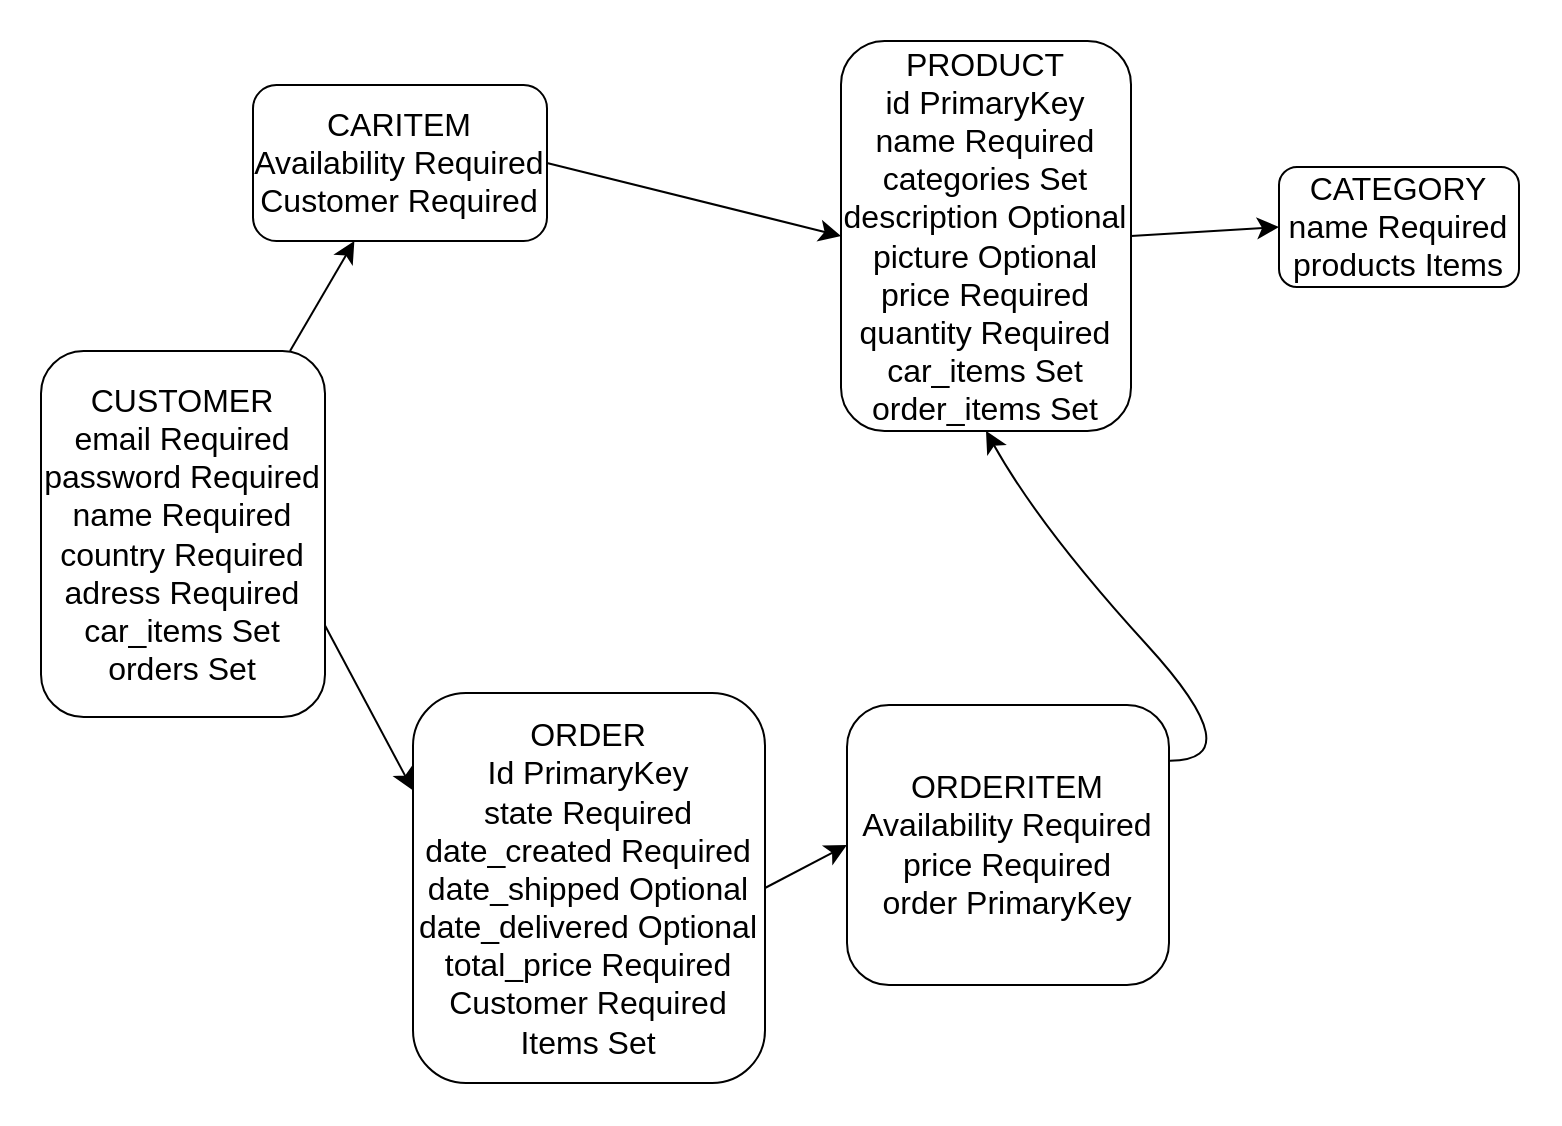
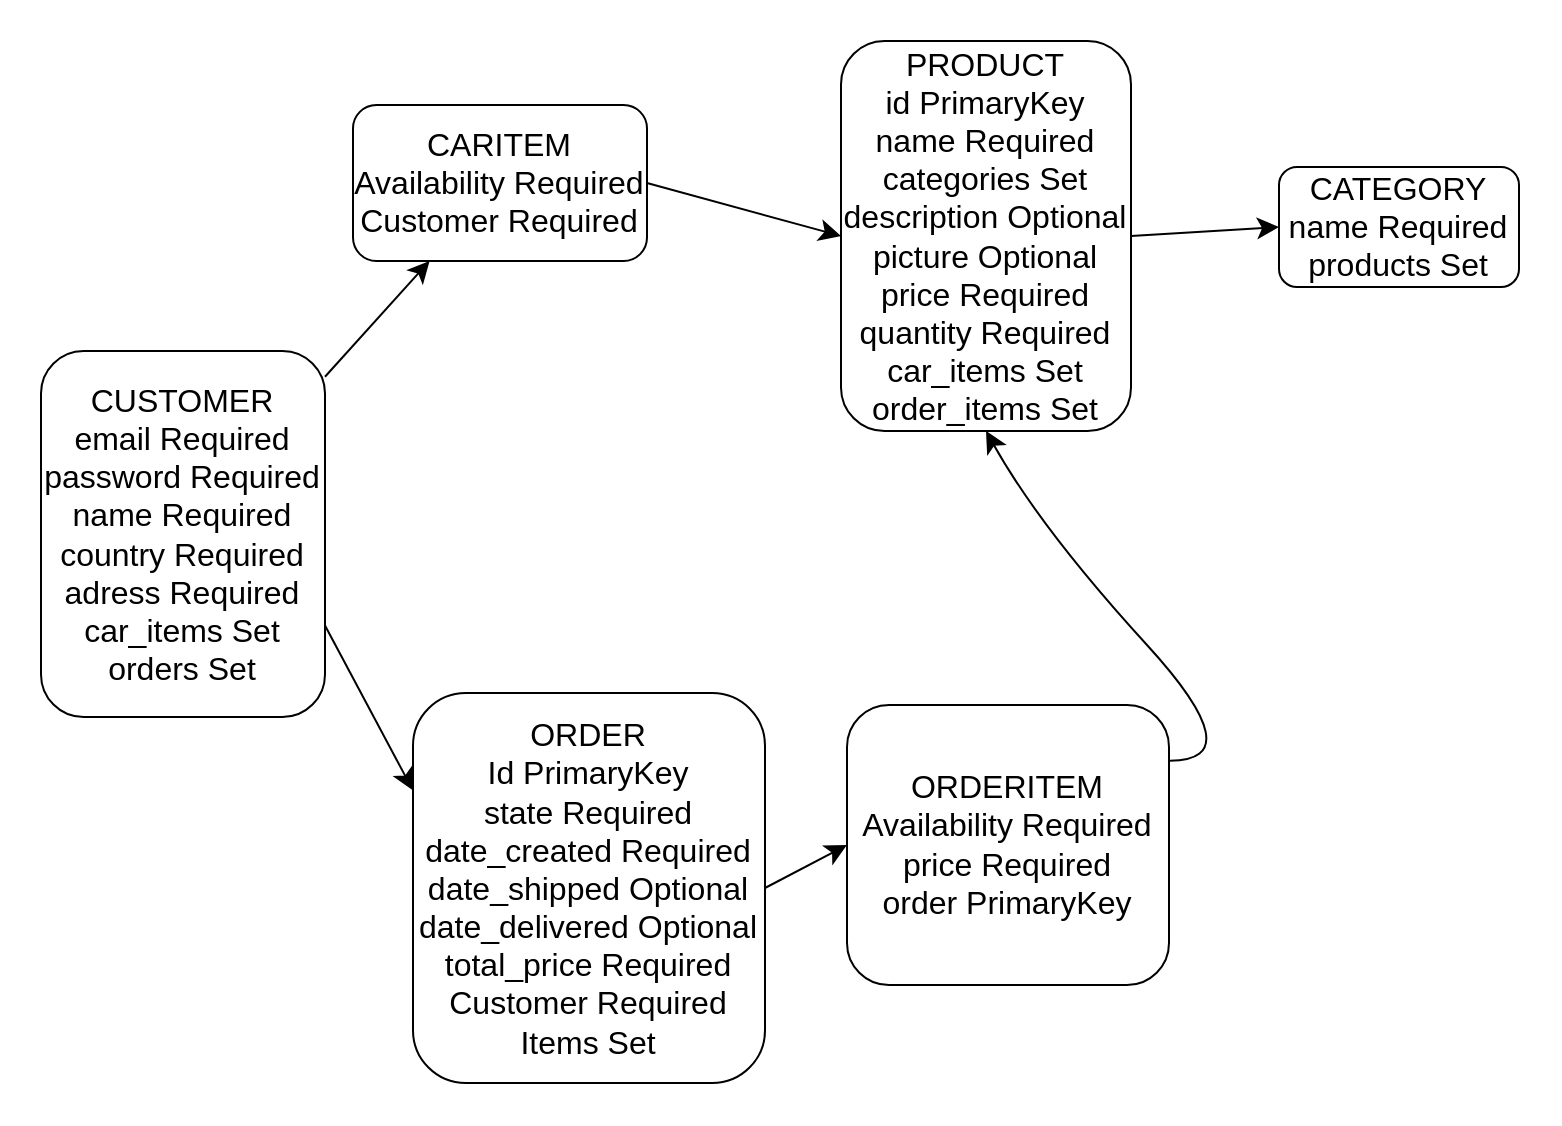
  <mxCell id="0" />
  <mxCell id="1" parent="0" />
  <mxCell id="2" style="edgeStyle=none;curved=1;rounded=0;orthogonalLoop=1;jettySize=auto;html=1;fontSize=12;startSize=8;endSize=8;" edge="1" parent="1" source="4" target="6"><mxGeometry relative="1" as="geometry" /></mxCell>
  <mxCell id="3" style="edgeStyle=none;curved=1;rounded=0;orthogonalLoop=1;jettySize=auto;html=1;exitX=1;exitY=0.75;exitDx=0;exitDy=0;entryX=0;entryY=0.25;entryDx=0;entryDy=0;fontSize=12;startSize=8;endSize=8;" edge="1" parent="1" source="4" target="8"><mxGeometry relative="1" as="geometry" /></mxCell>
  <mxCell id="4" value="CUSTOMER&lt;br&gt;email Required&lt;br&gt;password Required&lt;br&gt;name Required&lt;br&gt;country Required&lt;br&gt;adress Required&lt;br&gt;car_items Set&lt;br&gt;orders Set" style="rounded=1;whiteSpace=wrap;html=1;fontSize=16;" vertex="1" parent="1"><mxGeometry x="20" y="175" width="142" height="183" as="geometry" /></mxCell>
  <mxCell id="5" style="edgeStyle=none;curved=1;rounded=0;orthogonalLoop=1;jettySize=auto;html=1;exitX=1;exitY=0.5;exitDx=0;exitDy=0;entryX=0;entryY=0.5;entryDx=0;entryDy=0;fontSize=12;startSize=8;endSize=8;" edge="1" parent="1" source="6" target="11"><mxGeometry relative="1" as="geometry" /></mxCell>
- <mxCell id="6" value="CARITEM&lt;br&gt;Availability Required&lt;br&gt;Customer Required" style="rounded=1;whiteSpace=wrap;html=1;fontSize=16;" vertex="1" parent="1"><mxGeometry x="126" y="42" width="147" height="78" as="geometry" /></mxCell>
+ <mxCell id="6" value="CARITEM&lt;br&gt;Availability Required&lt;br&gt;Customer Required" style="rounded=1;whiteSpace=wrap;html=1;fontSize=16;" vertex="1" parent="1"><mxGeometry x="176" y="52" width="147" height="78" as="geometry" /></mxCell>
  <mxCell id="7" style="edgeStyle=none;curved=1;rounded=0;orthogonalLoop=1;jettySize=auto;html=1;exitX=1;exitY=0.5;exitDx=0;exitDy=0;entryX=0;entryY=0.5;entryDx=0;entryDy=0;fontSize=12;startSize=8;endSize=8;" edge="1" parent="1" source="8" target="9"><mxGeometry relative="1" as="geometry" /></mxCell>
  <mxCell id="8" value="ORDER&lt;br&gt;Id PrimaryKey&lt;br&gt;state Required&lt;br&gt;date_created Required&lt;br&gt;date_shipped Optional&lt;br&gt;date_delivered Optional&lt;br&gt;total_price Required&lt;br&gt;Customer Required&lt;br&gt;Items Set" style="rounded=1;whiteSpace=wrap;html=1;fontSize=16;" vertex="1" parent="1"><mxGeometry x="206" y="346" width="176" height="195" as="geometry" /></mxCell>
  <mxCell id="9" value="ORDERITEM&lt;br&gt;Availability Required&lt;br&gt;price Required&lt;br&gt;order PrimaryKey" style="rounded=1;whiteSpace=wrap;html=1;fontSize=16;" vertex="1" parent="1"><mxGeometry x="423" y="352" width="161" height="140" as="geometry" /></mxCell>
  <mxCell id="10" style="edgeStyle=none;curved=1;rounded=0;orthogonalLoop=1;jettySize=auto;html=1;exitX=1;exitY=0.5;exitDx=0;exitDy=0;entryX=0;entryY=0.5;entryDx=0;entryDy=0;fontSize=12;startSize=8;endSize=8;" edge="1" parent="1" source="11" target="13"><mxGeometry relative="1" as="geometry" /></mxCell>
  <mxCell id="11" value="PRODUCT&lt;br&gt;id PrimaryKey&lt;br&gt;name Required&lt;br&gt;categories Set&lt;br&gt;description Optional&lt;br&gt;picture Optional&lt;br&gt;price Required&lt;br&gt;quantity Required&lt;br&gt;car_items Set&lt;br&gt;order_items Set" style="rounded=1;whiteSpace=wrap;html=1;fontSize=16;" vertex="1" parent="1"><mxGeometry x="420" y="20" width="145" height="195" as="geometry" /></mxCell>
  <mxCell id="12" value="" style="curved=1;endArrow=classic;html=1;rounded=0;fontSize=12;startSize=8;endSize=8;entryX=0.5;entryY=1;entryDx=0;entryDy=0;exitX=1.002;exitY=0.199;exitDx=0;exitDy=0;exitPerimeter=0;" edge="1" parent="1" source="9" target="11"><mxGeometry width="50" height="50" relative="1" as="geometry"><mxPoint x="576" y="380" as="sourcePoint" /><mxPoint x="626" y="330" as="targetPoint" /><Array as="points"><mxPoint x="626" y="380" /><mxPoint x="520" y="264" /></Array></mxGeometry></mxCell>
- <mxCell id="13" value="CATEGORY&lt;br&gt;name Required&lt;br&gt;products Items" style="rounded=1;whiteSpace=wrap;html=1;fontSize=16;" vertex="1" parent="1"><mxGeometry x="639" y="83" width="120" height="60" as="geometry" /></mxCell>
+ <mxCell id="13" value="CATEGORY&lt;br&gt;name Required&lt;br&gt;products Set" style="rounded=1;whiteSpace=wrap;html=1;fontSize=16;" vertex="1" parent="1"><mxGeometry x="639" y="83" width="120" height="60" as="geometry" /></mxCell>
